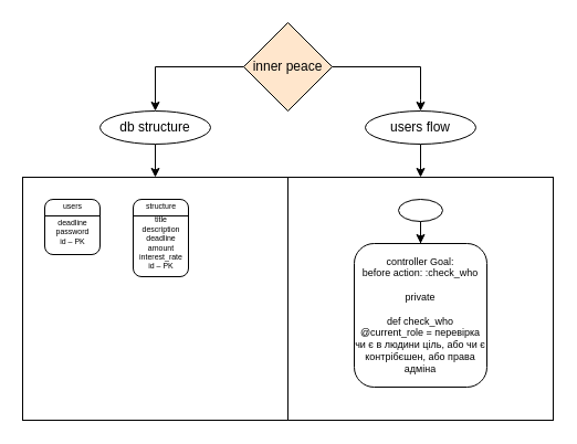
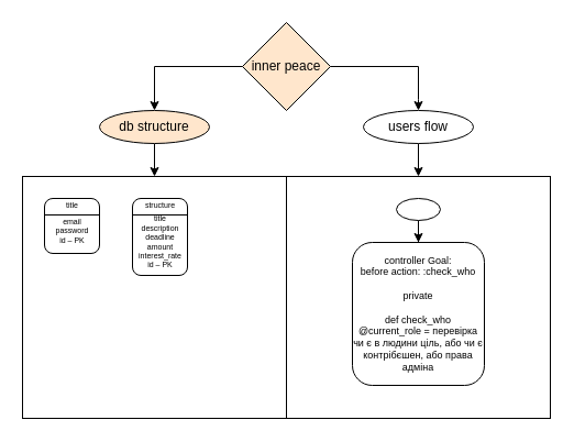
  <mxCell id="0" />
  <mxCell id="1" parent="0" />
  <mxCell id="2" style="edgeStyle=orthogonalEdgeStyle;rounded=0;orthogonalLoop=1;jettySize=auto;html=1;" edge="1" parent="1" source="3"><mxGeometry relative="1" as="geometry"><mxPoint x="380" y="100" as="targetPoint" /><Array as="points"><mxPoint x="380" y="60" /><mxPoint x="380" y="90" /></Array></mxGeometry></mxCell>
  <mxCell id="3" value="inner peace" style="rhombus;whiteSpace=wrap;html=1;fillColor=#ffe6cc;" vertex="1" parent="1"><mxGeometry x="220" y="20" width="80" height="80" as="geometry" /></mxCell>
  <mxCell id="4" style="edgeStyle=orthogonalEdgeStyle;rounded=0;orthogonalLoop=1;jettySize=auto;html=1;" edge="1" parent="1"><mxGeometry relative="1" as="geometry"><mxPoint x="140" y="100" as="targetPoint" /><mxPoint x="220" y="60" as="sourcePoint" /><Array as="points"><mxPoint x="140" y="60" /></Array></mxGeometry></mxCell>
  <mxCell id="5" style="edgeStyle=orthogonalEdgeStyle;rounded=0;orthogonalLoop=1;jettySize=auto;html=1;entryX=0.5;entryY=0;entryDx=0;entryDy=0;fontSize=7;" edge="1" parent="1" source="6" target="9"><mxGeometry relative="1" as="geometry" /></mxCell>
- <mxCell id="6" value="db structure" style="ellipse;whiteSpace=wrap;html=1;" vertex="1" parent="1"><mxGeometry x="90" y="100" width="100" height="30" as="geometry" /></mxCell>
+ <mxCell id="6" value="db structure" style="ellipse;whiteSpace=wrap;html=1;fillColor=#ffe6cc;" vertex="1" parent="1"><mxGeometry x="90" y="100" width="100" height="30" as="geometry" /></mxCell>
  <mxCell id="7" style="edgeStyle=orthogonalEdgeStyle;rounded=0;orthogonalLoop=1;jettySize=auto;html=1;" edge="1" parent="1" source="8" target="10"><mxGeometry relative="1" as="geometry" /></mxCell>
  <mxCell id="8" value="users flow" style="ellipse;whiteSpace=wrap;html=1;" vertex="1" parent="1"><mxGeometry x="330" y="100" width="100" height="30" as="geometry" /></mxCell>
  <mxCell id="9" value="" style="rounded=0;whiteSpace=wrap;html=1;" vertex="1" parent="1"><mxGeometry x="20" y="160" width="240" height="220" as="geometry" /></mxCell>
  <mxCell id="10" value="" style="rounded=0;whiteSpace=wrap;html=1;" vertex="1" parent="1"><mxGeometry x="260" y="160" width="240" height="220" as="geometry" /></mxCell>
  <mxCell id="11" value="" style="rounded=1;whiteSpace=wrap;html=1;" vertex="1" parent="1"><mxGeometry x="40" y="180" width="50" height="50" as="geometry" /></mxCell>
  <mxCell id="12" value="" style="line;strokeWidth=1;html=1;" vertex="1" parent="1"><mxGeometry x="40" y="190" width="50" height="10" as="geometry" /></mxCell>
- <mxCell id="13" value="&lt;font style=&quot;font-size: 7px;&quot;&gt;users&lt;/font&gt;" style="text;html=1;resizable=0;autosize=1;align=center;verticalAlign=middle;points=[];fillColor=none;strokeColor=none;rounded=0;strokeWidth=0;" vertex="1" parent="1"><mxGeometry x="45" y="170" width="40" height="30" as="geometry" /></mxCell>
+ <mxCell id="13" value="&lt;font style=&quot;font-size: 7px;&quot;&gt;title&lt;/font&gt;" style="text;html=1;resizable=0;autosize=1;align=center;verticalAlign=middle;points=[];fillColor=none;strokeColor=none;rounded=0;strokeWidth=0;" vertex="1" parent="1"><mxGeometry x="45" y="170" width="40" height="30" as="geometry" /></mxCell>
  <mxCell id="14" value="" style="rounded=1;whiteSpace=wrap;html=1;" vertex="1" parent="1"><mxGeometry x="120" y="180" width="50" height="70" as="geometry" /></mxCell>
  <mxCell id="15" value="" style="line;strokeWidth=1;html=1;" vertex="1" parent="1"><mxGeometry x="120" y="190" width="50" height="10" as="geometry" /></mxCell>
  <mxCell id="16" value="&lt;span style=&quot;font-size: 7px;&quot;&gt;structure&lt;/span&gt;" style="text;html=1;resizable=0;autosize=1;align=center;verticalAlign=middle;points=[];fillColor=none;strokeColor=none;rounded=0;strokeWidth=0;" vertex="1" parent="1"><mxGeometry x="125" y="170" width="40" height="30" as="geometry" /></mxCell>
- <mxCell id="17" value="deadline&lt;br&gt;password&lt;br&gt;id – PK" style="text;html=1;resizable=0;autosize=1;align=center;verticalAlign=middle;points=[];fillColor=none;strokeColor=none;rounded=0;fontSize=7;" vertex="1" parent="1"><mxGeometry x="40" y="190" width="50" height="40" as="geometry" /></mxCell>
+ <mxCell id="17" value="email&lt;br&gt;password&lt;br&gt;id – PK" style="text;html=1;resizable=0;autosize=1;align=center;verticalAlign=middle;points=[];fillColor=none;strokeColor=none;rounded=0;fontSize=7;" vertex="1" parent="1"><mxGeometry x="40" y="190" width="50" height="40" as="geometry" /></mxCell>
  <mxCell id="18" value="title&lt;br&gt;description&lt;br&gt;deadline&lt;br&gt;amount&lt;br&gt;interest_rate&lt;br&gt;id – PK" style="text;html=1;resizable=0;autosize=1;align=center;verticalAlign=middle;points=[];fillColor=none;strokeColor=none;rounded=0;fontSize=7;" vertex="1" parent="1"><mxGeometry x="115" y="190" width="60" height="60" as="geometry" /></mxCell>
  <mxCell id="19" style="edgeStyle=orthogonalEdgeStyle;rounded=0;orthogonalLoop=1;jettySize=auto;html=1;entryX=0.5;entryY=0;entryDx=0;entryDy=0;fontSize=9;" edge="1" parent="1" source="20" target="21"><mxGeometry relative="1" as="geometry" /></mxCell>
  <mxCell id="20" value="" style="ellipse;whiteSpace=wrap;html=1;fontSize=5;strokeWidth=1;" vertex="1" parent="1"><mxGeometry x="360" y="180" width="40" height="20" as="geometry" /></mxCell>
  <mxCell id="21" value="&lt;font style=&quot;font-size: 9px;&quot;&gt;controller Goal:&lt;br&gt;before action: :check_who&lt;br&gt;&lt;br&gt;private&lt;br&gt;&lt;br&gt;def check_who&lt;br&gt;@current_role = перевірка чи є в людини ціль, або чи є контрібєшен, або права адміна&lt;/font&gt;" style="rounded=1;whiteSpace=wrap;html=1;fontSize=9;strokeWidth=1;" vertex="1" parent="1"><mxGeometry x="320" y="220" width="120" height="130" as="geometry" /></mxCell>
